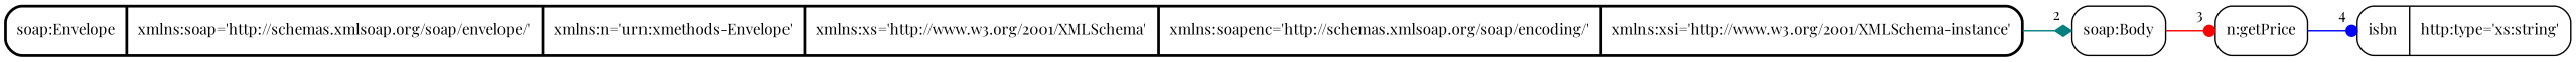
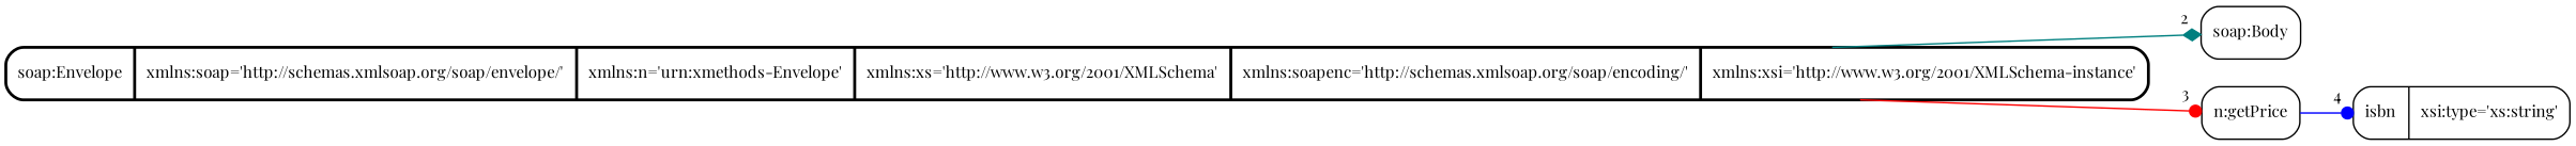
  digraph {
    fontname="Playfair Display"
    rankdir=LR
    node [fontname="Playfair Display" fontsize=11.0 shape=Mrecord]
    edge [arrowhead=dot fontname="Playfair Display" fontsize=11.0 headport=f0 labelangle=-45.0 labeldistance=1.5]
    n1 [label="{<f0>soap:Envelope| xmlns:soap='http://schemas.xmlsoap.org/soap/envelope/'| xmlns:n='urn:xmethods-Envelope'| xmlns:xs='http://www.w3.org/2001/XMLSchema'| xmlns:soapenc='http://schemas.xmlsoap.org/soap/encoding/'| xmlns:xsi='http://www.w3.org/2001/XMLSchema-instance' } " style=bold]
    n2 [label="{<f0>soap:Body}"]
    n3 [label="{ <f0>n:getPrice } "]
-   n4 [label="{<f0>isbn| http:type='xs:string'}"]
+   n4 [label="{<f0>isbn| xsi:type='xs:string'}"]
    n1 -> n2 [arrowhead=diamond color=teal headlabel=2]
-   n2 -> n3 [color=red headlabel=3]
+   n1 -> n3 [color=red headlabel=3]
    n3 -> n4 [color=blue headlabel=4]
  }
